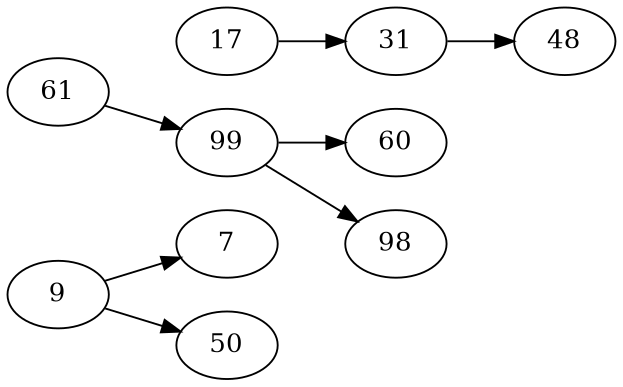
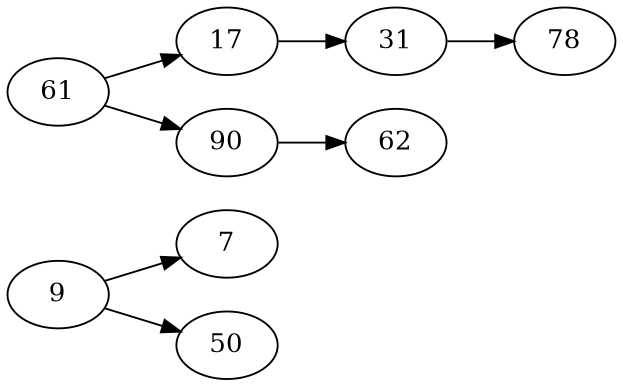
  digraph {
    rankdir=LR
    n1 [label=7]
    n2 [label=50]
    n3 [label=9]
-   n4 [label=48]
+   n4 [label=78]
    n5 [label=31]
    n6 [label=17]
-   n7 [label=60]
-   n8 [label=98]
-   n9 [label=99]
+   n7 [label=62]
+   n9 [label=90]
    n10 [label=61]
    n3 -> n1
    n3 -> n2
    n5 -> n4
    n6 -> n5
    n9 -> n7
-   n9 -> n8
+   n10 -> n6
    n10 -> n9
  }
